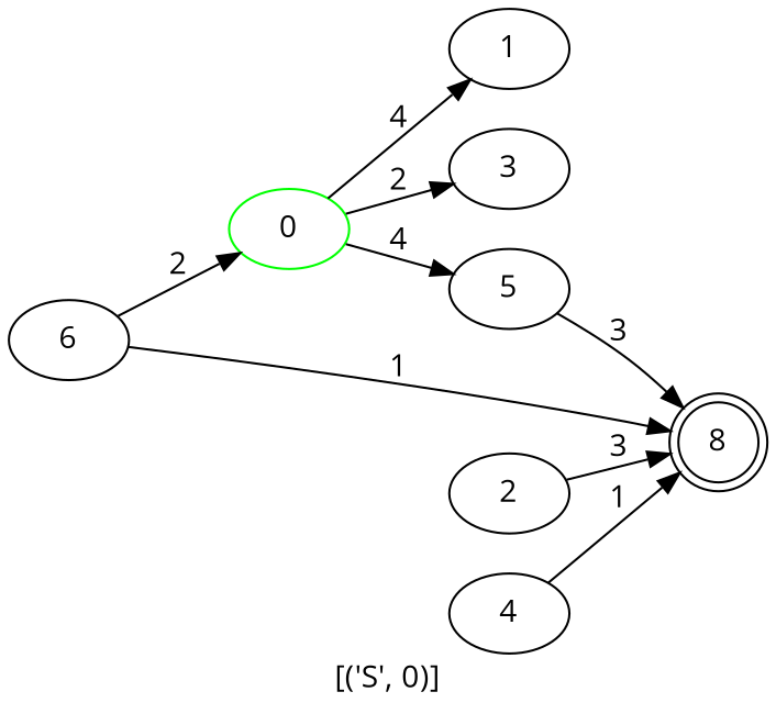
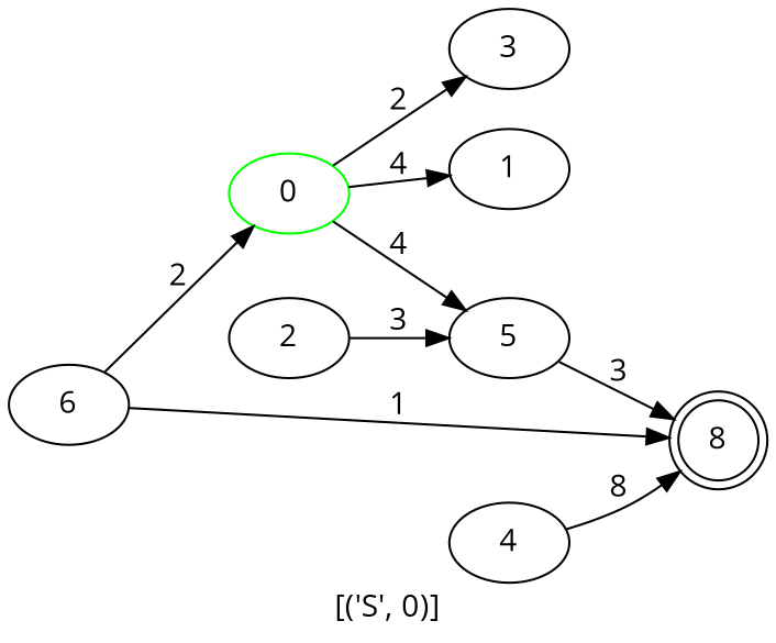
  digraph {
    fontname="Open Sans"
    label="[('S', 0)]"
    rankdir=LR
    node [fontname="Open Sans"]
    edge [fontname="Open Sans"]
    n1 [color=green label=0]
    1
    3
    5
    6
    n6 [label=8 shape=doublecircle]
    2
    4
    n1 -> 1 [label=4]
    n1 -> 3 [label=2]
    n1 -> 5 [label=4]
    5 -> n6 [label=3]
    6 -> n1 [label=2]
    6 -> n6 [label=1]
-   2 -> n6 [label=3]
-   4 -> n6 [label=1]
+   2 -> 5 [label=3]
+   4 -> n6 [label=8]
  }
